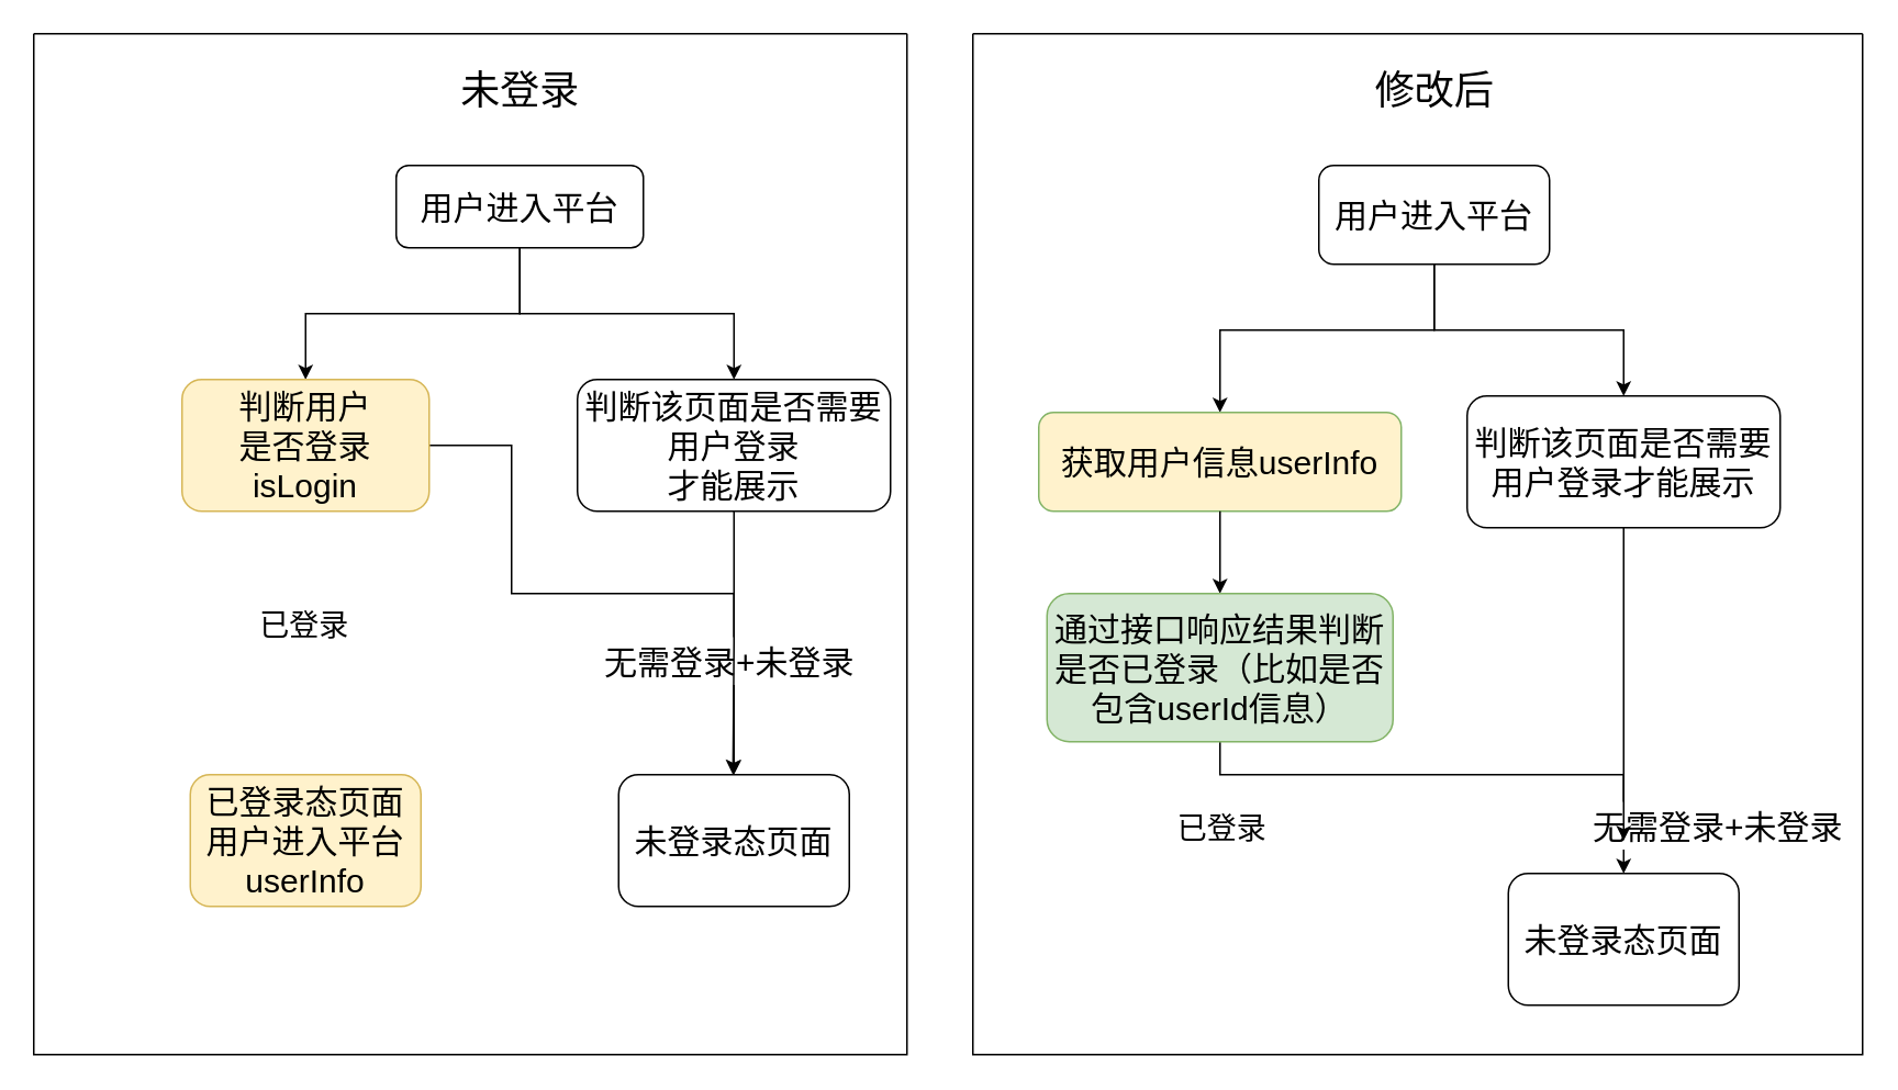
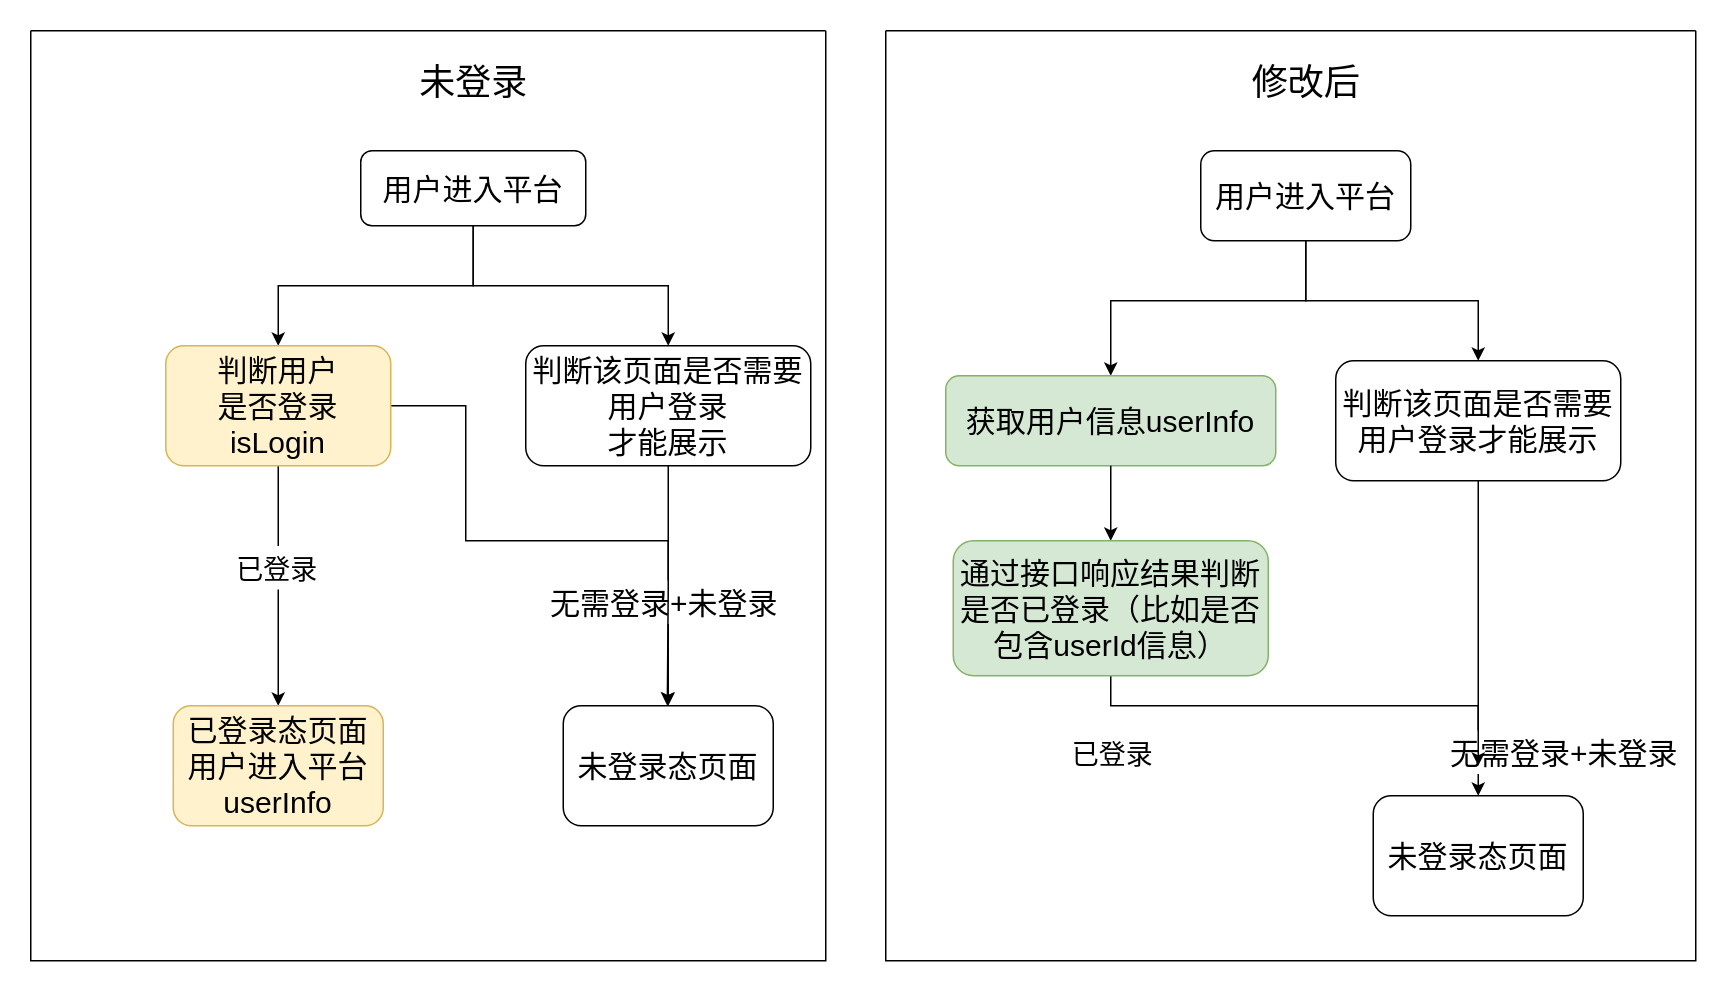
  <mxCell id="0" />
  <mxCell id="1" parent="0" />
  <mxCell id="2" value="" style="swimlane;html=1;startSize=0;horizontal=1;containerType=tree;glass=0;" parent="1" vertex="1"><mxGeometry y="20" width="540" height="620" as="geometry" x="590"><mxRectangle x="40" y="80" width="50" height="40" as="alternateBounds" /></mxGeometry></mxCell>
  <mxCell id="3" value="&lt;font style=&quot;font-size: 20px&quot;&gt;用户进入平台&lt;/font&gt;" style="rounded=1;whiteSpace=wrap;html=1;" vertex="1" parent="2"><mxGeometry x="210" y="80" width="140" height="60" as="geometry" /></mxCell>
  <mxCell id="4" value="&lt;font style=&quot;font-size: 24px&quot;&gt;修改后&lt;/font&gt;" style="text;html=1;align=center;verticalAlign=middle;resizable=0;points=[];autosize=1;strokeColor=none;fillColor=none;fontSize=16;" vertex="1" parent="2"><mxGeometry x="235" y="20" width="90" height="30" as="geometry" /></mxCell>
  <mxCell id="5" value="" style="edgeStyle=orthogonalEdgeStyle;rounded=0;orthogonalLoop=1;jettySize=auto;html=1;" edge="1" source="3" target="7" parent="2"><mxGeometry relative="1" as="geometry"><Array as="points"><mxPoint x="280" y="180" /><mxPoint x="150" y="180" /></Array></mxGeometry></mxCell>
  <mxCell id="6" style="edgeStyle=orthogonalEdgeStyle;rounded=0;orthogonalLoop=1;jettySize=auto;html=1;exitX=0.5;exitY=1;exitDx=0;exitDy=0;fontSize=20;entryX=0.5;entryY=0;entryDx=0;entryDy=0;" edge="1" parent="2" source="3" target="8"><mxGeometry relative="1" as="geometry"><Array as="points" /></mxGeometry></mxCell>
- <mxCell id="7" value="&lt;span style=&quot;font-size: 20px&quot;&gt;获取用户信息userInfo&lt;/span&gt;" style="rounded=1;whiteSpace=wrap;html=1;fillColor=#fff2cc;strokeColor=#82b366;" vertex="1" parent="2"><mxGeometry x="40" y="230" width="220" height="60" as="geometry" /></mxCell>
+ <mxCell id="7" value="&lt;span style=&quot;font-size: 20px&quot;&gt;获取用户信息userInfo&lt;/span&gt;" style="rounded=1;whiteSpace=wrap;html=1;fillColor=#d5e8d4;strokeColor=#82b366;" vertex="1" parent="2"><mxGeometry x="40" y="230" width="220" height="60" as="geometry" /></mxCell>
  <mxCell id="8" value="&lt;span style=&quot;font-size: 20px&quot;&gt;判断该页面是否需要用户登录才能展示&lt;/span&gt;" style="rounded=1;whiteSpace=wrap;html=1;" vertex="1" parent="2"><mxGeometry x="300" y="220" width="190" height="80" as="geometry" /></mxCell>
  <mxCell id="9" value="" style="edgeStyle=orthogonalEdgeStyle;rounded=0;orthogonalLoop=1;jettySize=auto;html=1;" edge="1" target="11" source="7" parent="2"><mxGeometry relative="1" as="geometry"><mxPoint x="220" y="450.0" as="sourcePoint" /></mxGeometry></mxCell>
  <mxCell id="10" style="edgeStyle=orthogonalEdgeStyle;rounded=0;orthogonalLoop=1;jettySize=auto;html=1;exitX=0.5;exitY=1;exitDx=0;exitDy=0;entryX=0.5;entryY=0;entryDx=0;entryDy=0;fontSize=20;" edge="1" parent="2" source="11" target="12"><mxGeometry relative="1" as="geometry"><Array as="points"><mxPoint x="150" y="450" /><mxPoint x="395" y="450" /></Array></mxGeometry></mxCell>
  <mxCell id="11" value="&lt;span style=&quot;font-size: 20px&quot;&gt;通过接口响应结果判断是否已登录（比如是否包含userId信息）&lt;/span&gt;" style="rounded=1;whiteSpace=wrap;html=1;fillColor=#d5e8d4;strokeColor=#82b366;" vertex="1" parent="2"><mxGeometry x="45" y="340" width="210" height="90" as="geometry" /></mxCell>
  <mxCell id="12" value="&lt;font style=&quot;font-size: 20px&quot;&gt;未登录态页面&lt;/font&gt;" style="rounded=1;whiteSpace=wrap;html=1;" vertex="1" parent="2"><mxGeometry x="325" y="510" width="140" height="80" as="geometry" /></mxCell>
  <mxCell id="13" value="" style="swimlane;html=1;startSize=0;horizontal=1;containerType=tree;glass=0;" vertex="1" parent="1"><mxGeometry x="20" y="20" width="530" height="620" as="geometry"><mxRectangle x="40" y="80" width="50" height="40" as="alternateBounds" /></mxGeometry></mxCell>
  <mxCell id="14" style="edgeStyle=orthogonalEdgeStyle;rounded=0;orthogonalLoop=1;jettySize=auto;html=1;exitX=0.5;exitY=1;exitDx=0;exitDy=0;entryX=0.5;entryY=0;entryDx=0;entryDy=0;fontSize=24;" edge="1" parent="13" source="15" target="21"><mxGeometry relative="1" as="geometry" /></mxCell>
  <mxCell id="15" value="&lt;font style=&quot;font-size: 20px&quot;&gt;用户进入平台&lt;/font&gt;" style="rounded=1;whiteSpace=wrap;html=1;" vertex="1" parent="13"><mxGeometry x="220" y="80" width="150" height="50" as="geometry" /></mxCell>
  <mxCell id="16" value="" style="edgeStyle=orthogonalEdgeStyle;rounded=0;orthogonalLoop=1;jettySize=auto;html=1;" edge="1" parent="13" source="15" target="19"><mxGeometry relative="1" as="geometry" /></mxCell>
+ <mxCell id="17" style="edgeStyle=orthogonalEdgeStyle;rounded=0;orthogonalLoop=1;jettySize=auto;html=1;exitX=0.5;exitY=1;exitDx=0;exitDy=0;fontSize=24;" edge="1" parent="13" source="19" target="27"><mxGeometry relative="1" as="geometry" /></mxCell>
  <mxCell id="18" style="edgeStyle=orthogonalEdgeStyle;rounded=0;orthogonalLoop=1;jettySize=auto;html=1;exitX=1;exitY=0.5;exitDx=0;exitDy=0;fontSize=24;" edge="1" parent="13" source="19" target="28"><mxGeometry relative="1" as="geometry"><Array as="points"><mxPoint x="290" y="250" /><mxPoint x="290" y="340" /><mxPoint x="425" y="340" /></Array></mxGeometry></mxCell>
  <mxCell id="19" value="&lt;span style=&quot;font-size: 20px&quot;&gt;判断用户&lt;br&gt;是否登录 isLogin&lt;/span&gt;" style="rounded=1;whiteSpace=wrap;html=1;fillColor=#fff2cc;strokeColor=#d6b656;" vertex="1" parent="13"><mxGeometry x="90" y="210" width="150" height="80" as="geometry" /></mxCell>
  <mxCell id="20" value="" style="edgeStyle=orthogonalEdgeStyle;rounded=0;orthogonalLoop=1;jettySize=auto;html=1;strokeColor=none;" edge="1" parent="13" source="19" target="21"><mxGeometry relative="1" as="geometry"><mxPoint x="-500" y="430.0" as="sourcePoint" /><Array as="points"><mxPoint x="165" y="320" /><mxPoint x="350" y="320" /></Array></mxGeometry></mxCell>
  <mxCell id="21" value="&lt;span style=&quot;font-size: 20px&quot;&gt;判断该页面是否需要用户登录&lt;br&gt;才能展示&lt;/span&gt;" style="rounded=1;whiteSpace=wrap;html=1;" vertex="1" parent="13"><mxGeometry x="330" y="210" width="190" height="80" as="geometry" /></mxCell>
  <mxCell id="22" value="" style="edgeStyle=orthogonalEdgeStyle;rounded=0;orthogonalLoop=1;jettySize=auto;html=1;strokeColor=none;" edge="1" target="27" source="21" parent="13"><mxGeometry relative="1" as="geometry"><mxPoint x="-490" y="570.0" as="sourcePoint" /><Array as="points"><mxPoint x="350" y="360" /><mxPoint x="150" y="360" /></Array></mxGeometry></mxCell>
  <mxCell id="23" value="&lt;font style=&quot;font-size: 18px&quot;&gt;已登录&lt;/font&gt;" style="edgeLabel;html=1;align=center;verticalAlign=middle;resizable=0;points=[];fontSize=24;" vertex="1" connectable="0" parent="22"><mxGeometry x="0.429" y="-3" relative="1" as="geometry"><mxPoint as="offset" /></mxGeometry></mxCell>
  <mxCell id="24" value="&lt;font style=&quot;font-size: 20px&quot;&gt;无需登录+未登录&lt;/font&gt;" style="edgeLabel;html=1;align=center;verticalAlign=middle;resizable=0;points=[];fontSize=24;" vertex="1" connectable="0" parent="22"><mxGeometry x="-0.611" y="5" relative="1" as="geometry"><mxPoint x="71" y="15" as="offset" /></mxGeometry></mxCell>
  <mxCell id="25" value="&lt;font style=&quot;font-size: 20px&quot;&gt;无需登录+未登录&lt;/font&gt;" style="edgeLabel;html=1;align=center;verticalAlign=middle;resizable=0;points=[];fontSize=24;" vertex="1" connectable="0" parent="22"><mxGeometry x="-0.611" y="5" relative="1" as="geometry"><mxPoint x="671" y="115" as="offset" /></mxGeometry></mxCell>
  <mxCell id="26" value="&lt;font style=&quot;font-size: 18px&quot;&gt;已登录&lt;/font&gt;" style="edgeLabel;html=1;align=center;verticalAlign=middle;resizable=0;points=[];fontSize=24;" vertex="1" connectable="0" parent="22"><mxGeometry x="0.429" y="-3" relative="1" as="geometry"><mxPoint x="557" y="123" as="offset" /></mxGeometry></mxCell>
  <mxCell id="27" value="&lt;font style=&quot;font-size: 20px&quot;&gt;已登录态页面&lt;br&gt;用户进入平台 userInfo&lt;br&gt;&lt;/font&gt;" style="rounded=1;whiteSpace=wrap;html=1;fillColor=#fff2cc;strokeColor=#d6b656;" vertex="1" parent="13"><mxGeometry x="95" y="450" width="140" height="80" as="geometry" /></mxCell>
  <mxCell id="28" value="&lt;font style=&quot;font-size: 20px&quot;&gt;未登录态页面&lt;/font&gt;" style="rounded=1;whiteSpace=wrap;html=1;" vertex="1" parent="13"><mxGeometry x="355" y="450" width="140" height="80" as="geometry" /></mxCell>
  <mxCell id="29" value="" style="edgeStyle=orthogonalEdgeStyle;rounded=0;orthogonalLoop=1;jettySize=auto;html=1;strokeColor=none;" edge="1" parent="13" source="21" target="28"><mxGeometry relative="1" as="geometry"><mxPoint x="150" y="410.0" as="sourcePoint" /><mxPoint x="150" y="450.0" as="targetPoint" /></mxGeometry></mxCell>
  <mxCell id="30" value="&lt;font style=&quot;font-size: 24px&quot;&gt;未登录&lt;/font&gt;" style="text;html=1;align=center;verticalAlign=middle;resizable=0;points=[];autosize=1;strokeColor=none;fillColor=none;fontSize=16;" vertex="1" parent="13"><mxGeometry x="250" y="20" width="90" height="30" as="geometry" /></mxCell>
  <mxCell id="31" value="" style="edgeStyle=orthogonalEdgeStyle;rounded=0;orthogonalLoop=1;jettySize=auto;html=1;strokeColor=none;" edge="1" parent="1" source="19" target="8"><mxGeometry relative="1" as="geometry"><mxPoint x="25" y="300" as="sourcePoint" /><mxPoint x="210.077" y="300" as="targetPoint" /><Array as="points"><mxPoint x="25" y="330" /><mxPoint x="210" y="330" /><mxPoint x="210" y="240" /></Array></mxGeometry></mxCell>
  <mxCell id="32" value="" style="edgeStyle=orthogonalEdgeStyle;rounded=0;orthogonalLoop=1;jettySize=auto;html=1;strokeColor=none;" edge="1" parent="1" source="21" target="12"><mxGeometry relative="1" as="geometry"><mxPoint x="285" y="300" as="sourcePoint" /><mxPoint x="285" y="460" as="targetPoint" /></mxGeometry></mxCell>
  <mxCell id="33" style="edgeStyle=orthogonalEdgeStyle;rounded=0;orthogonalLoop=1;jettySize=auto;html=1;exitX=0.5;exitY=1;exitDx=0;exitDy=0;fontSize=20;" edge="1" parent="1" source="8"><mxGeometry relative="1" as="geometry"><mxPoint x="985" y="510" as="targetPoint" /></mxGeometry></mxCell>
  <mxCell id="34" style="edgeStyle=orthogonalEdgeStyle;rounded=0;orthogonalLoop=1;jettySize=auto;html=1;exitX=0.5;exitY=1;exitDx=0;exitDy=0;fontSize=20;" edge="1" parent="1" source="21"><mxGeometry relative="1" as="geometry"><mxPoint x="444.385" y="470" as="targetPoint" /></mxGeometry></mxCell>
